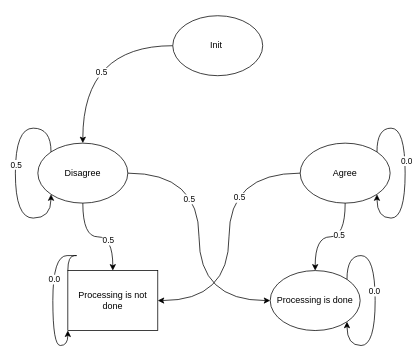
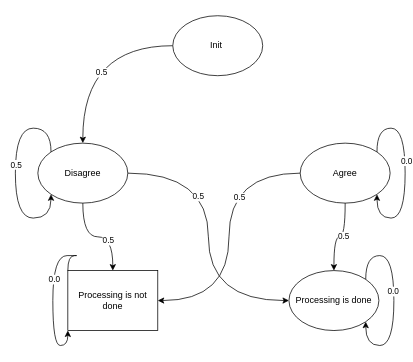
  <mxCell id="0" />
  <mxCell id="1" parent="0" />
  <mxCell id="2" value="" style="edgeStyle=orthogonalEdgeStyle;rounded=0;orthogonalLoop=1;jettySize=auto;html=1;curved=1;" edge="1" parent="1" source="4" target="14"><mxGeometry relative="1" as="geometry" /></mxCell>
  <mxCell id="3" value="0.5" style="edgeLabel;html=1;align=center;verticalAlign=middle;resizable=0;points=[];" vertex="1" connectable="0" parent="2"><mxGeometry x="0.24" y="24" relative="1" as="geometry"><mxPoint as="offset" /></mxGeometry></mxCell>
  <mxCell id="4" value="Init&amp;nbsp;" style="ellipse;whiteSpace=wrap;html=1;" vertex="1" parent="1"><mxGeometry x="230" y="20" width="120" height="80" as="geometry" /></mxCell>
  <mxCell id="5" value="" style="edgeStyle=orthogonalEdgeStyle;rounded=0;orthogonalLoop=1;jettySize=auto;html=1;curved=1;" edge="1" parent="1" source="9" target="15"><mxGeometry relative="1" as="geometry" /></mxCell>
  <mxCell id="6" value="0.5" style="edgeLabel;html=1;align=center;verticalAlign=middle;resizable=0;points=[];" vertex="1" connectable="0" parent="5"><mxGeometry x="-0.169" y="-3" relative="1" as="geometry"><mxPoint as="offset" /></mxGeometry></mxCell>
  <mxCell id="7" style="edgeStyle=orthogonalEdgeStyle;rounded=0;orthogonalLoop=1;jettySize=auto;html=1;entryX=1;entryY=0.5;entryDx=0;entryDy=0;curved=1;" edge="1" parent="1" source="9" target="16"><mxGeometry relative="1" as="geometry" /></mxCell>
  <mxCell id="8" value="0.5" style="edgeLabel;html=1;align=center;verticalAlign=middle;resizable=0;points=[];" vertex="1" connectable="0" parent="7"><mxGeometry x="-0.294" y="13" relative="1" as="geometry"><mxPoint as="offset" /></mxGeometry></mxCell>
  <mxCell id="9" value="Agree" style="ellipse;whiteSpace=wrap;html=1;" vertex="1" parent="1"><mxGeometry x="400" y="190" width="120" height="80" as="geometry" /></mxCell>
  <mxCell id="10" value="" style="edgeStyle=orthogonalEdgeStyle;rounded=0;orthogonalLoop=1;jettySize=auto;html=1;curved=1;" edge="1" parent="1" source="14" target="16"><mxGeometry relative="1" as="geometry" /></mxCell>
  <mxCell id="11" value="0.5" style="edgeLabel;html=1;align=center;verticalAlign=middle;resizable=0;points=[];" vertex="1" connectable="0" parent="10"><mxGeometry x="0.2" y="-4" relative="1" as="geometry"><mxPoint as="offset" /></mxGeometry></mxCell>
  <mxCell id="12" style="edgeStyle=orthogonalEdgeStyle;rounded=0;orthogonalLoop=1;jettySize=auto;html=1;exitX=1;exitY=0.5;exitDx=0;exitDy=0;entryX=0;entryY=0.5;entryDx=0;entryDy=0;curved=1;" edge="1" parent="1" source="14" target="15"><mxGeometry relative="1" as="geometry" /></mxCell>
  <mxCell id="13" value="0.5" style="edgeLabel;html=1;align=center;verticalAlign=middle;resizable=0;points=[];" vertex="1" connectable="0" parent="12"><mxGeometry x="-0.283" y="-14" relative="1" as="geometry"><mxPoint as="offset" /></mxGeometry></mxCell>
  <mxCell id="14" value="Disagree" style="ellipse;whiteSpace=wrap;html=1;" vertex="1" parent="1"><mxGeometry x="50" y="190" width="120" height="80" as="geometry" /></mxCell>
- <mxCell id="15" value="Processing is done" style="ellipse;whiteSpace=wrap;html=1;" vertex="1" parent="1"><mxGeometry x="360" y="360" width="120" height="80" as="geometry" /></mxCell>
+ <mxCell id="15" value="Processing is done" style="ellipse;whiteSpace=wrap;html=1;" vertex="1" parent="1"><mxGeometry x="385" y="360" width="120" height="80" as="geometry" /></mxCell>
  <mxCell id="16" value="Processing is not done" style="whiteSpace=wrap;html=1;rounded=0;" vertex="1" parent="1"><mxGeometry x="90" y="360" width="120" height="80" as="geometry" /></mxCell>
  <mxCell id="17" style="edgeStyle=orthogonalEdgeStyle;curved=1;rounded=0;orthogonalLoop=1;jettySize=auto;html=1;exitX=1;exitY=0;exitDx=0;exitDy=0;entryX=1;entryY=1;entryDx=0;entryDy=0;" edge="1" parent="1" source="9" target="9"><mxGeometry relative="1" as="geometry" /></mxCell>
  <mxCell id="18" value="0.0" style="edgeLabel;html=1;align=center;verticalAlign=middle;resizable=0;points=[];" vertex="1" connectable="0" parent="17"><mxGeometry x="-0.124" y="1" relative="1" as="geometry"><mxPoint as="offset" /></mxGeometry></mxCell>
  <mxCell id="19" style="edgeStyle=orthogonalEdgeStyle;curved=1;rounded=0;orthogonalLoop=1;jettySize=auto;html=1;exitX=0;exitY=0;exitDx=0;exitDy=0;entryX=0;entryY=1;entryDx=0;entryDy=0;" edge="1" parent="1" source="14" target="14"><mxGeometry relative="1" as="geometry"><Array as="points"><mxPoint x="68" y="170" /><mxPoint x="20" y="170" /><mxPoint x="20" y="290" /><mxPoint x="68" y="290" /></Array></mxGeometry></mxCell>
  <mxCell id="20" value="0.5" style="edgeLabel;html=1;align=center;verticalAlign=middle;resizable=0;points=[];" vertex="1" connectable="0" parent="19"><mxGeometry x="-0.079" relative="1" as="geometry"><mxPoint as="offset" /></mxGeometry></mxCell>
  <mxCell id="21" style="edgeStyle=orthogonalEdgeStyle;curved=1;rounded=0;orthogonalLoop=1;jettySize=auto;html=1;exitX=0;exitY=0;exitDx=0;exitDy=0;entryX=0;entryY=1;entryDx=0;entryDy=0;" edge="1" parent="1" source="16" target="16"><mxGeometry relative="1" as="geometry"><Array as="points"><mxPoint x="108" y="340" /><mxPoint x="70" y="340" /><mxPoint x="70" y="460" /><mxPoint x="108" y="460" /></Array></mxGeometry></mxCell>
  <mxCell id="22" value="0.0" style="edgeLabel;html=1;align=center;verticalAlign=middle;resizable=0;points=[];" vertex="1" connectable="0" parent="21"><mxGeometry x="-0.093" y="1" relative="1" as="geometry"><mxPoint as="offset" /></mxGeometry></mxCell>
  <mxCell id="23" style="edgeStyle=orthogonalEdgeStyle;curved=1;rounded=0;orthogonalLoop=1;jettySize=auto;html=1;exitX=1;exitY=0;exitDx=0;exitDy=0;entryX=1;entryY=1;entryDx=0;entryDy=0;" edge="1" parent="1" source="15" target="15"><mxGeometry relative="1" as="geometry" /></mxCell>
  <mxCell id="24" value="0.0" style="edgeLabel;html=1;align=center;verticalAlign=middle;resizable=0;points=[];" vertex="1" connectable="0" parent="23"><mxGeometry x="-0.093" y="-2" relative="1" as="geometry"><mxPoint as="offset" /></mxGeometry></mxCell>
